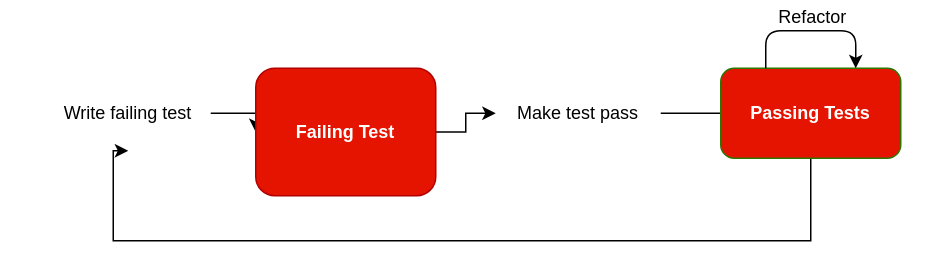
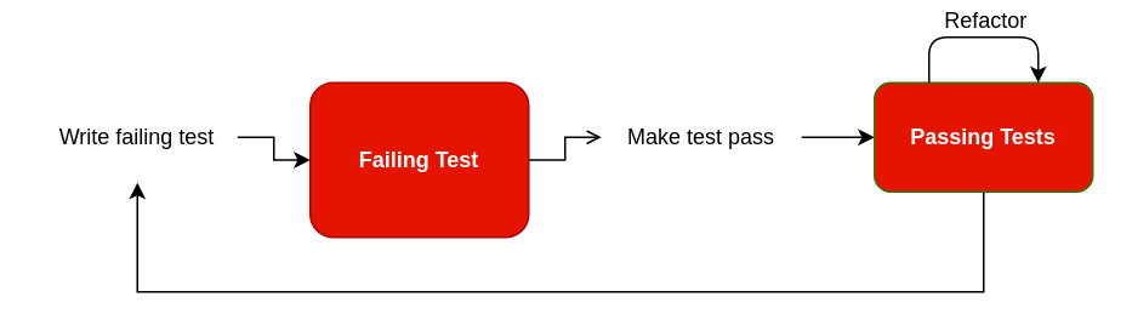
  <mxCell id="0" />
  <mxCell id="1" parent="0" />
  <mxCell id="2" style="edgeStyle=orthogonalEdgeStyle;rounded=0;orthogonalLoop=1;jettySize=auto;html=1;exitX=1;exitY=0.5;exitDx=0;exitDy=0;entryX=0;entryY=0.5;entryDx=0;entryDy=0;" edge="1" parent="1" source="3" target="5"><mxGeometry relative="1" as="geometry" /></mxCell>
- <mxCell id="3" value="Write failing test" style="rounded=0;whiteSpace=wrap;html=1;strokeColor=none;fillColor=none;" vertex="1" parent="1"><mxGeometry x="30" y="50" width="110" height="50" as="geometry" /></mxCell>
- <mxCell id="4" style="edgeStyle=orthogonalEdgeStyle;rounded=0;orthogonalLoop=1;jettySize=auto;html=1;exitX=1;exitY=0.5;exitDx=0;exitDy=0;entryX=0;entryY=0.5;entryDx=0;entryDy=0;" edge="1" parent="1" source="5" target="7"><mxGeometry relative="1" as="geometry" /></mxCell>
+ <mxCell id="3" value="Write failing test" style="rounded=0;whiteSpace=wrap;html=1;strokeColor=none;fillColor=none;" vertex="1" parent="1"><mxGeometry x="20" y="50" width="110" height="50" as="geometry" /></mxCell>
+ <mxCell id="4" style="edgeStyle=orthogonalEdgeStyle;rounded=0;orthogonalLoop=1;jettySize=auto;html=1;exitX=1;exitY=0.5;exitDx=0;exitDy=0;entryX=0;entryY=0.5;entryDx=0;entryDy=0;endArrow=open;" edge="1" parent="1" source="5" target="7"><mxGeometry relative="1" as="geometry" /></mxCell>
  <mxCell id="5" value="&lt;b&gt;Failing Test&lt;/b&gt;" style="rounded=1;whiteSpace=wrap;html=1;fillColor=#e51400;strokeColor=#B20000;fontColor=#ffffff;" vertex="1" parent="1"><mxGeometry x="170" y="45" width="120" height="85" as="geometry" /></mxCell>
- <mxCell id="6" style="edgeStyle=orthogonalEdgeStyle;rounded=0;orthogonalLoop=1;jettySize=auto;html=1;exitX=1;exitY=0.5;exitDx=0;exitDy=0;entryX=0;entryY=0.5;entryDx=0;entryDy=0;endArrow=none;" edge="1" parent="1" source="7" target="9"><mxGeometry relative="1" as="geometry" /></mxCell>
+ <mxCell id="6" style="edgeStyle=orthogonalEdgeStyle;rounded=0;orthogonalLoop=1;jettySize=auto;html=1;exitX=1;exitY=0.5;exitDx=0;exitDy=0;entryX=0;entryY=0.5;entryDx=0;entryDy=0;" edge="1" parent="1" source="7" target="9"><mxGeometry relative="1" as="geometry" /></mxCell>
  <mxCell id="7" value="Make test pass" style="rounded=0;whiteSpace=wrap;html=1;fillColor=none;strokeColor=none;" vertex="1" parent="1"><mxGeometry x="330" y="50" width="110" height="50" as="geometry" /></mxCell>
  <mxCell id="8" style="edgeStyle=orthogonalEdgeStyle;rounded=0;orthogonalLoop=1;jettySize=auto;html=1;exitX=0.5;exitY=1;exitDx=0;exitDy=0;entryX=0.5;entryY=1;entryDx=0;entryDy=0;" edge="1" parent="1" source="9" target="3"><mxGeometry relative="1" as="geometry"><Array as="points"><mxPoint x="540" y="160" /><mxPoint x="75" y="160" /></Array></mxGeometry></mxCell>
  <mxCell id="9" value="&lt;b&gt;Passing Tests&lt;/b&gt;" style="rounded=1;whiteSpace=wrap;html=1;fillColor=#e51400;strokeColor=#2D7600;fontColor=#ffffff;" vertex="1" parent="1"><mxGeometry x="480" y="45" width="120" height="60" as="geometry" /></mxCell>
  <mxCell id="10" style="edgeStyle=orthogonalEdgeStyle;rounded=1;orthogonalLoop=1;jettySize=auto;html=1;exitX=0.25;exitY=0;exitDx=0;exitDy=0;entryX=0.75;entryY=0;entryDx=0;entryDy=0;" edge="1" parent="1" source="9" target="9"><mxGeometry relative="1" as="geometry"><Array as="points"><mxPoint x="510" y="20" /><mxPoint x="570" y="20" /></Array></mxGeometry></mxCell>
  <mxCell id="11" value="Refactor" style="text;html=1;resizable=0;points=[];align=center;verticalAlign=middle;labelBackgroundColor=none;" vertex="1" connectable="0" parent="10"><mxGeometry x="-0.6" y="-13" relative="1" as="geometry"><mxPoint x="17" y="-13" as="offset" /></mxGeometry></mxCell>
